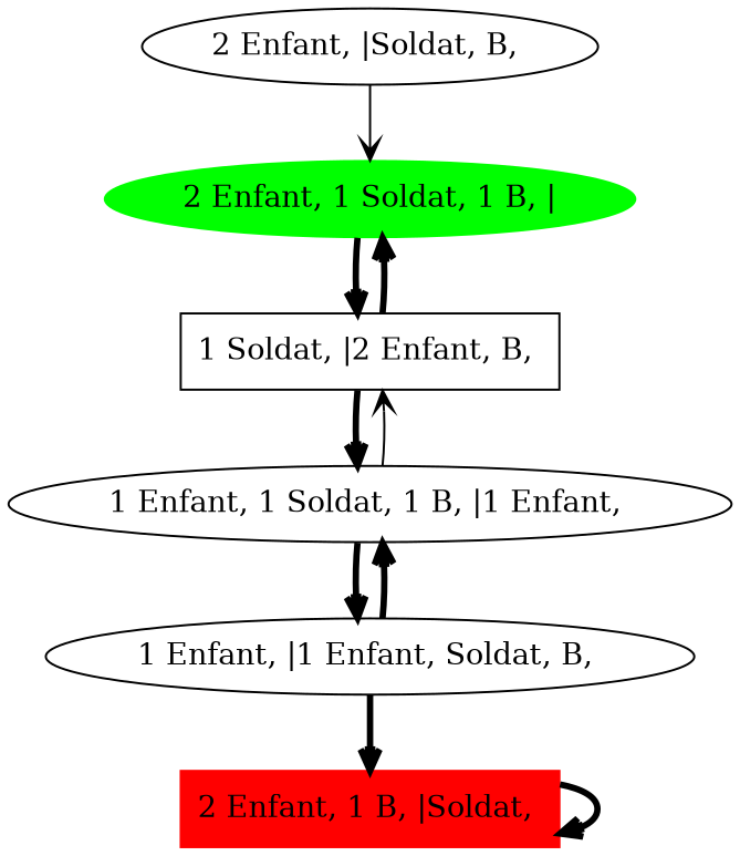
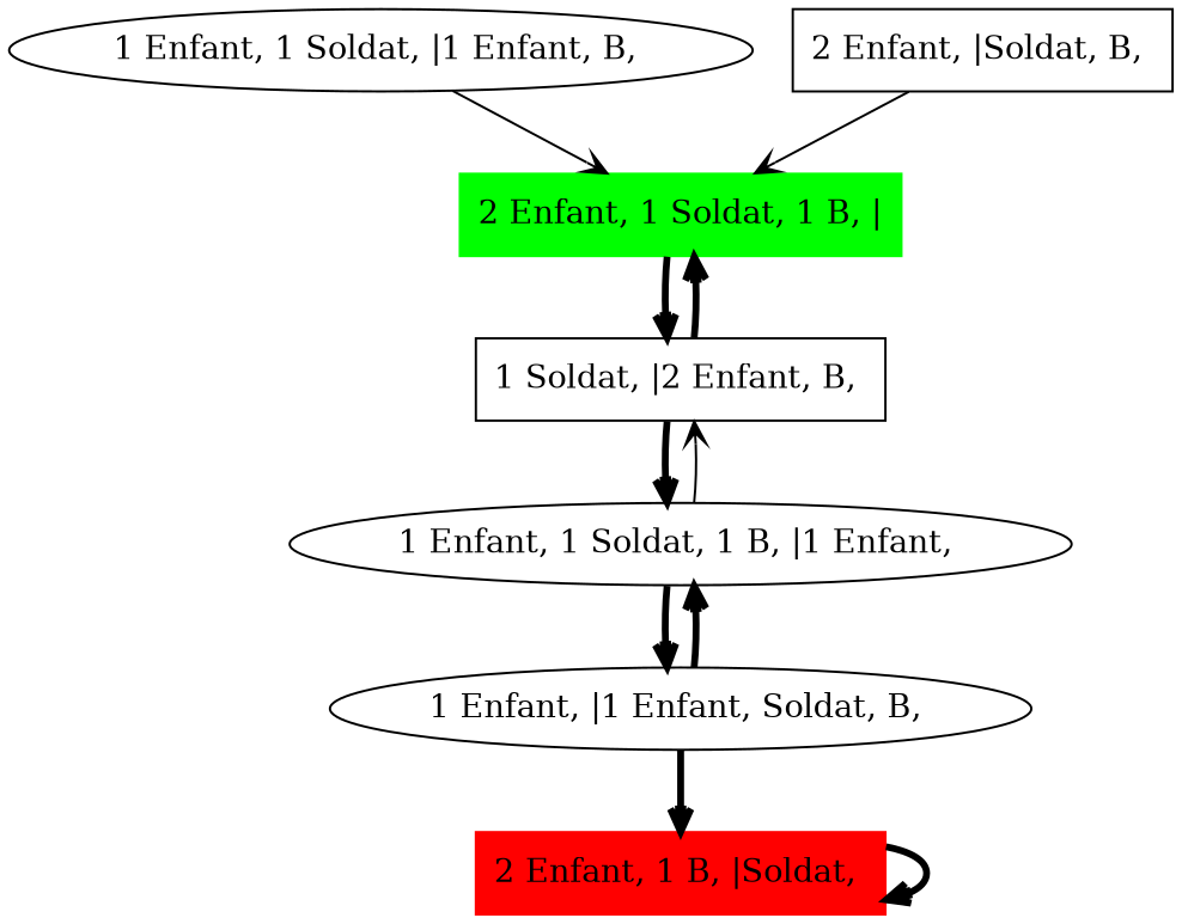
  digraph {
    edge [arrowhead=open penwidth=3]
-   n1 [color=green label="2 Enfant, 1 Soldat, 1 B, |" shape=ellipse style=filled]
+   n1 [color=green label="2 Enfant, 1 Soldat, 1 B, |" shape=box style=filled]
    "1 Soldat, |2 Enfant, B, " [shape=box]
+   "1 Enfant, 1 Soldat, |1 Enfant, B, "
    "1 Enfant, 1 Soldat, 1 B, |1 Enfant, "
-   "2 Enfant, |Soldat, B, "
+   "2 Enfant, |Soldat, B, " [shape=box]
    n6 [color=red label="2 Enfant, 1 B, |Soldat, " shape=box style=filled]
    "1 Enfant, |1 Enfant, Soldat, B, "
    n1 -> "1 Soldat, |2 Enfant, B, "
    "1 Soldat, |2 Enfant, B, " -> n1
    "1 Soldat, |2 Enfant, B, " -> "1 Enfant, 1 Soldat, 1 B, |1 Enfant, "
+   "1 Enfant, 1 Soldat, |1 Enfant, B, " -> n1 [penwidth=""]
    "1 Enfant, 1 Soldat, 1 B, |1 Enfant, " -> "1 Soldat, |2 Enfant, B, " [penwidth=""]
    "1 Enfant, 1 Soldat, 1 B, |1 Enfant, " -> "1 Enfant, |1 Enfant, Soldat, B, "
    "2 Enfant, |Soldat, B, " -> n1 [penwidth=""]
    n6 -> n6
    "1 Enfant, |1 Enfant, Soldat, B, " -> "1 Enfant, 1 Soldat, 1 B, |1 Enfant, "
    "1 Enfant, |1 Enfant, Soldat, B, " -> n6
  }
